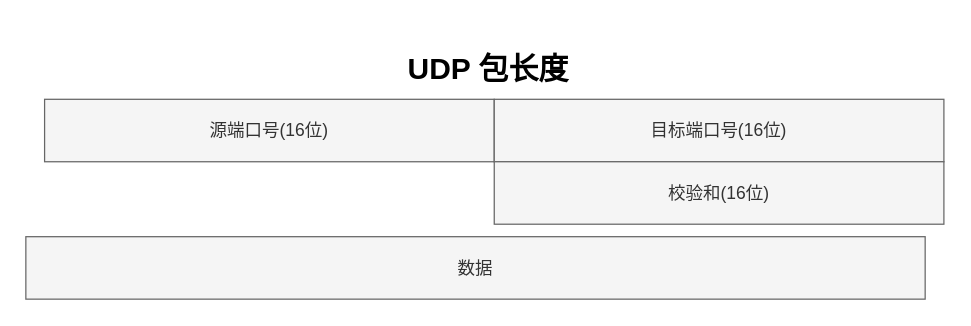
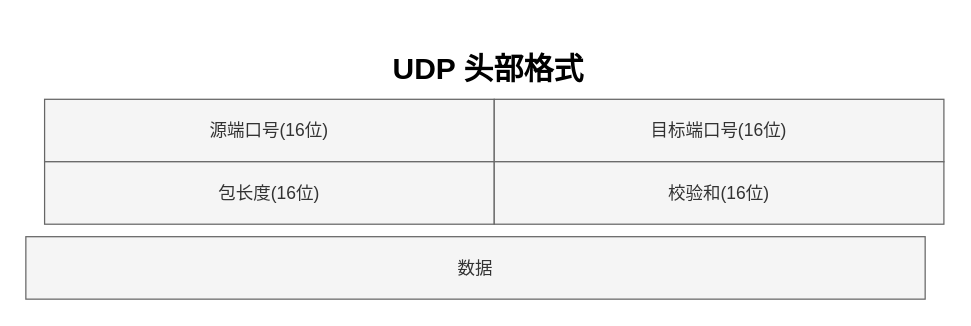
  <mxCell id="0" />
  <mxCell id="1" parent="0" />
  <mxCell id="2" value="源端口号(16位)" style="rounded=0;whiteSpace=wrap;html=1;fontSize=14;fillColor=#f5f5f5;strokeColor=#666666;fontColor=#333333;" parent="1" vertex="1"><mxGeometry x="35" y="79" width="360" height="50" as="geometry" /></mxCell>
  <mxCell id="3" value="目标端口号(16位)" style="rounded=0;whiteSpace=wrap;html=1;fontSize=14;fillColor=#f5f5f5;strokeColor=#666666;fontColor=#333333;" parent="1" vertex="1"><mxGeometry x="395" y="79" width="360" height="50" as="geometry" /></mxCell>
  <mxCell id="4" value="数据" style="rounded=0;whiteSpace=wrap;html=1;fontSize=14;fillColor=#f5f5f5;fontColor=#333333;strokeColor=#666666;" parent="1" vertex="1"><mxGeometry x="20" y="189" width="720" height="50" as="geometry" /></mxCell>
+ <mxCell id="5" value="包长度(16位)" style="rounded=0;whiteSpace=wrap;html=1;fontSize=14;fillColor=#f5f5f5;fontColor=#333333;strokeColor=#666666;" parent="1" vertex="1"><mxGeometry x="35" y="129" width="360" height="50" as="geometry" /></mxCell>
  <mxCell id="6" value="校验和(16位)" style="rounded=0;whiteSpace=wrap;html=1;fontSize=14;fillColor=#f5f5f5;fontColor=#333333;strokeColor=#666666;" parent="1" vertex="1"><mxGeometry x="395" y="129" width="360" height="50" as="geometry" /></mxCell>
- <mxCell id="7" value="&lt;h1&gt;UDP 包长度&lt;/h1&gt;" style="text;html=1;align=center;verticalAlign=middle;resizable=0;points=[];autosize=1;strokeColor=none;fillColor=none;" parent="1" vertex="1"><mxGeometry x="300" y="20" width="180" height="70" as="geometry" /></mxCell>
+ <mxCell id="7" value="&lt;h1&gt;UDP 头部格式&lt;/h1&gt;" style="text;html=1;align=center;verticalAlign=middle;resizable=0;points=[];autosize=1;strokeColor=none;fillColor=none;" parent="1" vertex="1"><mxGeometry x="300" y="20" width="180" height="70" as="geometry" /></mxCell>
